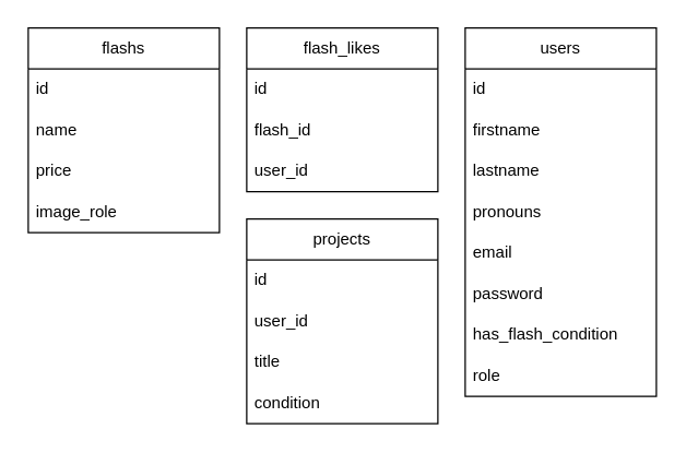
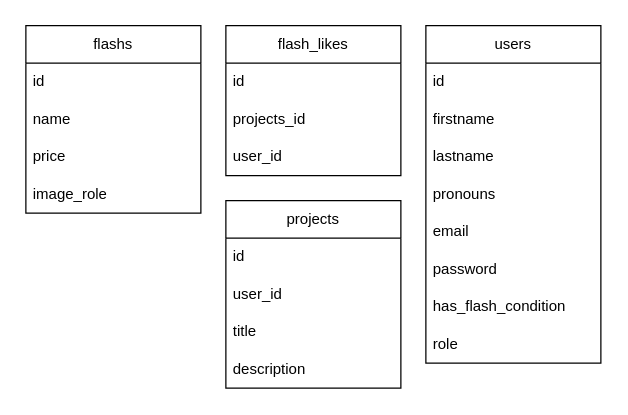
  <mxCell id="0" />
  <mxCell id="1" parent="0" />
  <mxCell id="2" value="users" style="swimlane;fontStyle=0;childLayout=stackLayout;horizontal=1;startSize=30;horizontalStack=0;resizeParent=1;resizeParentMax=0;resizeLast=0;collapsible=1;marginBottom=0;whiteSpace=wrap;html=1;" vertex="1" parent="1"><mxGeometry x="340" y="20" width="140" height="270" as="geometry" /></mxCell>
  <mxCell id="3" value="id" style="text;strokeColor=none;fillColor=none;align=left;verticalAlign=middle;spacingLeft=4;spacingRight=4;overflow=hidden;points=[[0,0.5],[1,0.5]];portConstraint=eastwest;rotatable=0;whiteSpace=wrap;html=1;" vertex="1" parent="2"><mxGeometry y="30" width="140" height="30" as="geometry" /></mxCell>
  <mxCell id="4" value="firstname" style="text;strokeColor=none;fillColor=none;align=left;verticalAlign=middle;spacingLeft=4;spacingRight=4;overflow=hidden;points=[[0,0.5],[1,0.5]];portConstraint=eastwest;rotatable=0;whiteSpace=wrap;html=1;" vertex="1" parent="2"><mxGeometry y="60" width="140" height="30" as="geometry" /></mxCell>
  <mxCell id="5" value="lastname" style="text;strokeColor=none;fillColor=none;align=left;verticalAlign=middle;spacingLeft=4;spacingRight=4;overflow=hidden;points=[[0,0.5],[1,0.5]];portConstraint=eastwest;rotatable=0;whiteSpace=wrap;html=1;" vertex="1" parent="2"><mxGeometry y="90" width="140" height="30" as="geometry" /></mxCell>
  <mxCell id="6" value="pronouns" style="text;strokeColor=none;fillColor=none;align=left;verticalAlign=middle;spacingLeft=4;spacingRight=4;overflow=hidden;points=[[0,0.5],[1,0.5]];portConstraint=eastwest;rotatable=0;whiteSpace=wrap;html=1;" vertex="1" parent="2"><mxGeometry y="120" width="140" height="30" as="geometry" /></mxCell>
  <mxCell id="7" value="email" style="text;strokeColor=none;fillColor=none;align=left;verticalAlign=middle;spacingLeft=4;spacingRight=4;overflow=hidden;points=[[0,0.5],[1,0.5]];portConstraint=eastwest;rotatable=0;whiteSpace=wrap;html=1;" vertex="1" parent="2"><mxGeometry y="150" width="140" height="30" as="geometry" /></mxCell>
  <mxCell id="8" value="password" style="text;strokeColor=none;fillColor=none;align=left;verticalAlign=middle;spacingLeft=4;spacingRight=4;overflow=hidden;points=[[0,0.5],[1,0.5]];portConstraint=eastwest;rotatable=0;whiteSpace=wrap;html=1;" vertex="1" parent="2"><mxGeometry y="180" width="140" height="30" as="geometry" /></mxCell>
  <mxCell id="9" value="has_flash_condition" style="text;strokeColor=none;fillColor=none;align=left;verticalAlign=middle;spacingLeft=4;spacingRight=4;overflow=hidden;points=[[0,0.5],[1,0.5]];portConstraint=eastwest;rotatable=0;whiteSpace=wrap;html=1;" vertex="1" parent="2"><mxGeometry y="210" width="140" height="30" as="geometry" /></mxCell>
  <mxCell id="10" value="role" style="text;strokeColor=none;fillColor=none;align=left;verticalAlign=middle;spacingLeft=4;spacingRight=4;overflow=hidden;points=[[0,0.5],[1,0.5]];portConstraint=eastwest;rotatable=0;whiteSpace=wrap;html=1;" vertex="1" parent="2"><mxGeometry y="240" width="140" height="30" as="geometry" /></mxCell>
  <mxCell id="11" value="flashs" style="swimlane;fontStyle=0;childLayout=stackLayout;horizontal=1;startSize=30;horizontalStack=0;resizeParent=1;resizeParentMax=0;resizeLast=0;collapsible=1;marginBottom=0;whiteSpace=wrap;html=1;" vertex="1" parent="1"><mxGeometry x="20" y="20" width="140" height="150" as="geometry" /></mxCell>
  <mxCell id="12" value="id" style="text;strokeColor=none;fillColor=none;align=left;verticalAlign=middle;spacingLeft=4;spacingRight=4;overflow=hidden;points=[[0,0.5],[1,0.5]];portConstraint=eastwest;rotatable=0;whiteSpace=wrap;html=1;" vertex="1" parent="11"><mxGeometry y="30" width="140" height="30" as="geometry" /></mxCell>
  <mxCell id="13" value="name" style="text;strokeColor=none;fillColor=none;align=left;verticalAlign=middle;spacingLeft=4;spacingRight=4;overflow=hidden;points=[[0,0.5],[1,0.5]];portConstraint=eastwest;rotatable=0;whiteSpace=wrap;html=1;" vertex="1" parent="11"><mxGeometry y="60" width="140" height="30" as="geometry" /></mxCell>
  <mxCell id="14" value="price" style="text;strokeColor=none;fillColor=none;align=left;verticalAlign=middle;spacingLeft=4;spacingRight=4;overflow=hidden;points=[[0,0.5],[1,0.5]];portConstraint=eastwest;rotatable=0;whiteSpace=wrap;html=1;" vertex="1" parent="11"><mxGeometry y="90" width="140" height="30" as="geometry" /></mxCell>
  <mxCell id="15" value="image_role" style="text;strokeColor=none;fillColor=none;align=left;verticalAlign=middle;spacingLeft=4;spacingRight=4;overflow=hidden;points=[[0,0.5],[1,0.5]];portConstraint=eastwest;rotatable=0;whiteSpace=wrap;html=1;" vertex="1" parent="11"><mxGeometry y="120" width="140" height="30" as="geometry" /></mxCell>
  <mxCell id="16" value="projects" style="swimlane;fontStyle=0;childLayout=stackLayout;horizontal=1;startSize=30;horizontalStack=0;resizeParent=1;resizeParentMax=0;resizeLast=0;collapsible=1;marginBottom=0;whiteSpace=wrap;html=1;" vertex="1" parent="1"><mxGeometry x="180" y="160" width="140" height="150" as="geometry" /></mxCell>
  <mxCell id="17" value="id" style="text;strokeColor=none;fillColor=none;align=left;verticalAlign=middle;spacingLeft=4;spacingRight=4;overflow=hidden;points=[[0,0.5],[1,0.5]];portConstraint=eastwest;rotatable=0;whiteSpace=wrap;html=1;" vertex="1" parent="16"><mxGeometry y="30" width="140" height="30" as="geometry" /></mxCell>
  <mxCell id="18" value="user_id" style="text;strokeColor=none;fillColor=none;align=left;verticalAlign=middle;spacingLeft=4;spacingRight=4;overflow=hidden;points=[[0,0.5],[1,0.5]];portConstraint=eastwest;rotatable=0;whiteSpace=wrap;html=1;" vertex="1" parent="16"><mxGeometry y="60" width="140" height="30" as="geometry" /></mxCell>
  <mxCell id="19" value="title" style="text;strokeColor=none;fillColor=none;align=left;verticalAlign=middle;spacingLeft=4;spacingRight=4;overflow=hidden;points=[[0,0.5],[1,0.5]];portConstraint=eastwest;rotatable=0;whiteSpace=wrap;html=1;" vertex="1" parent="16"><mxGeometry y="90" width="140" height="30" as="geometry" /></mxCell>
- <mxCell id="20" value="condition" style="text;strokeColor=none;fillColor=none;align=left;verticalAlign=middle;spacingLeft=4;spacingRight=4;overflow=hidden;points=[[0,0.5],[1,0.5]];portConstraint=eastwest;rotatable=0;whiteSpace=wrap;html=1;" vertex="1" parent="16"><mxGeometry y="120" width="140" height="30" as="geometry" /></mxCell>
+ <mxCell id="20" value="description" style="text;strokeColor=none;fillColor=none;align=left;verticalAlign=middle;spacingLeft=4;spacingRight=4;overflow=hidden;points=[[0,0.5],[1,0.5]];portConstraint=eastwest;rotatable=0;whiteSpace=wrap;html=1;" vertex="1" parent="16"><mxGeometry y="120" width="140" height="30" as="geometry" /></mxCell>
  <mxCell id="21" value="flash_likes" style="swimlane;fontStyle=0;childLayout=stackLayout;horizontal=1;startSize=30;horizontalStack=0;resizeParent=1;resizeParentMax=0;resizeLast=0;collapsible=1;marginBottom=0;whiteSpace=wrap;html=1;" vertex="1" parent="1"><mxGeometry x="180" y="20" width="140" height="120" as="geometry" /></mxCell>
  <mxCell id="22" value="id" style="text;strokeColor=none;fillColor=none;align=left;verticalAlign=middle;spacingLeft=4;spacingRight=4;overflow=hidden;points=[[0,0.5],[1,0.5]];portConstraint=eastwest;rotatable=0;whiteSpace=wrap;html=1;" vertex="1" parent="21"><mxGeometry y="30" width="140" height="30" as="geometry" /></mxCell>
- <mxCell id="23" value="flash_id" style="text;strokeColor=none;fillColor=none;align=left;verticalAlign=middle;spacingLeft=4;spacingRight=4;overflow=hidden;points=[[0,0.5],[1,0.5]];portConstraint=eastwest;rotatable=0;whiteSpace=wrap;html=1;" vertex="1" parent="21"><mxGeometry y="60" width="140" height="30" as="geometry" /></mxCell>
+ <mxCell id="23" value="projects_id" style="text;strokeColor=none;fillColor=none;align=left;verticalAlign=middle;spacingLeft=4;spacingRight=4;overflow=hidden;points=[[0,0.5],[1,0.5]];portConstraint=eastwest;rotatable=0;whiteSpace=wrap;html=1;" vertex="1" parent="21"><mxGeometry y="60" width="140" height="30" as="geometry" /></mxCell>
  <mxCell id="24" value="user_id" style="text;strokeColor=none;fillColor=none;align=left;verticalAlign=middle;spacingLeft=4;spacingRight=4;overflow=hidden;points=[[0,0.5],[1,0.5]];portConstraint=eastwest;rotatable=0;whiteSpace=wrap;html=1;" vertex="1" parent="21"><mxGeometry y="90" width="140" height="30" as="geometry" /></mxCell>
